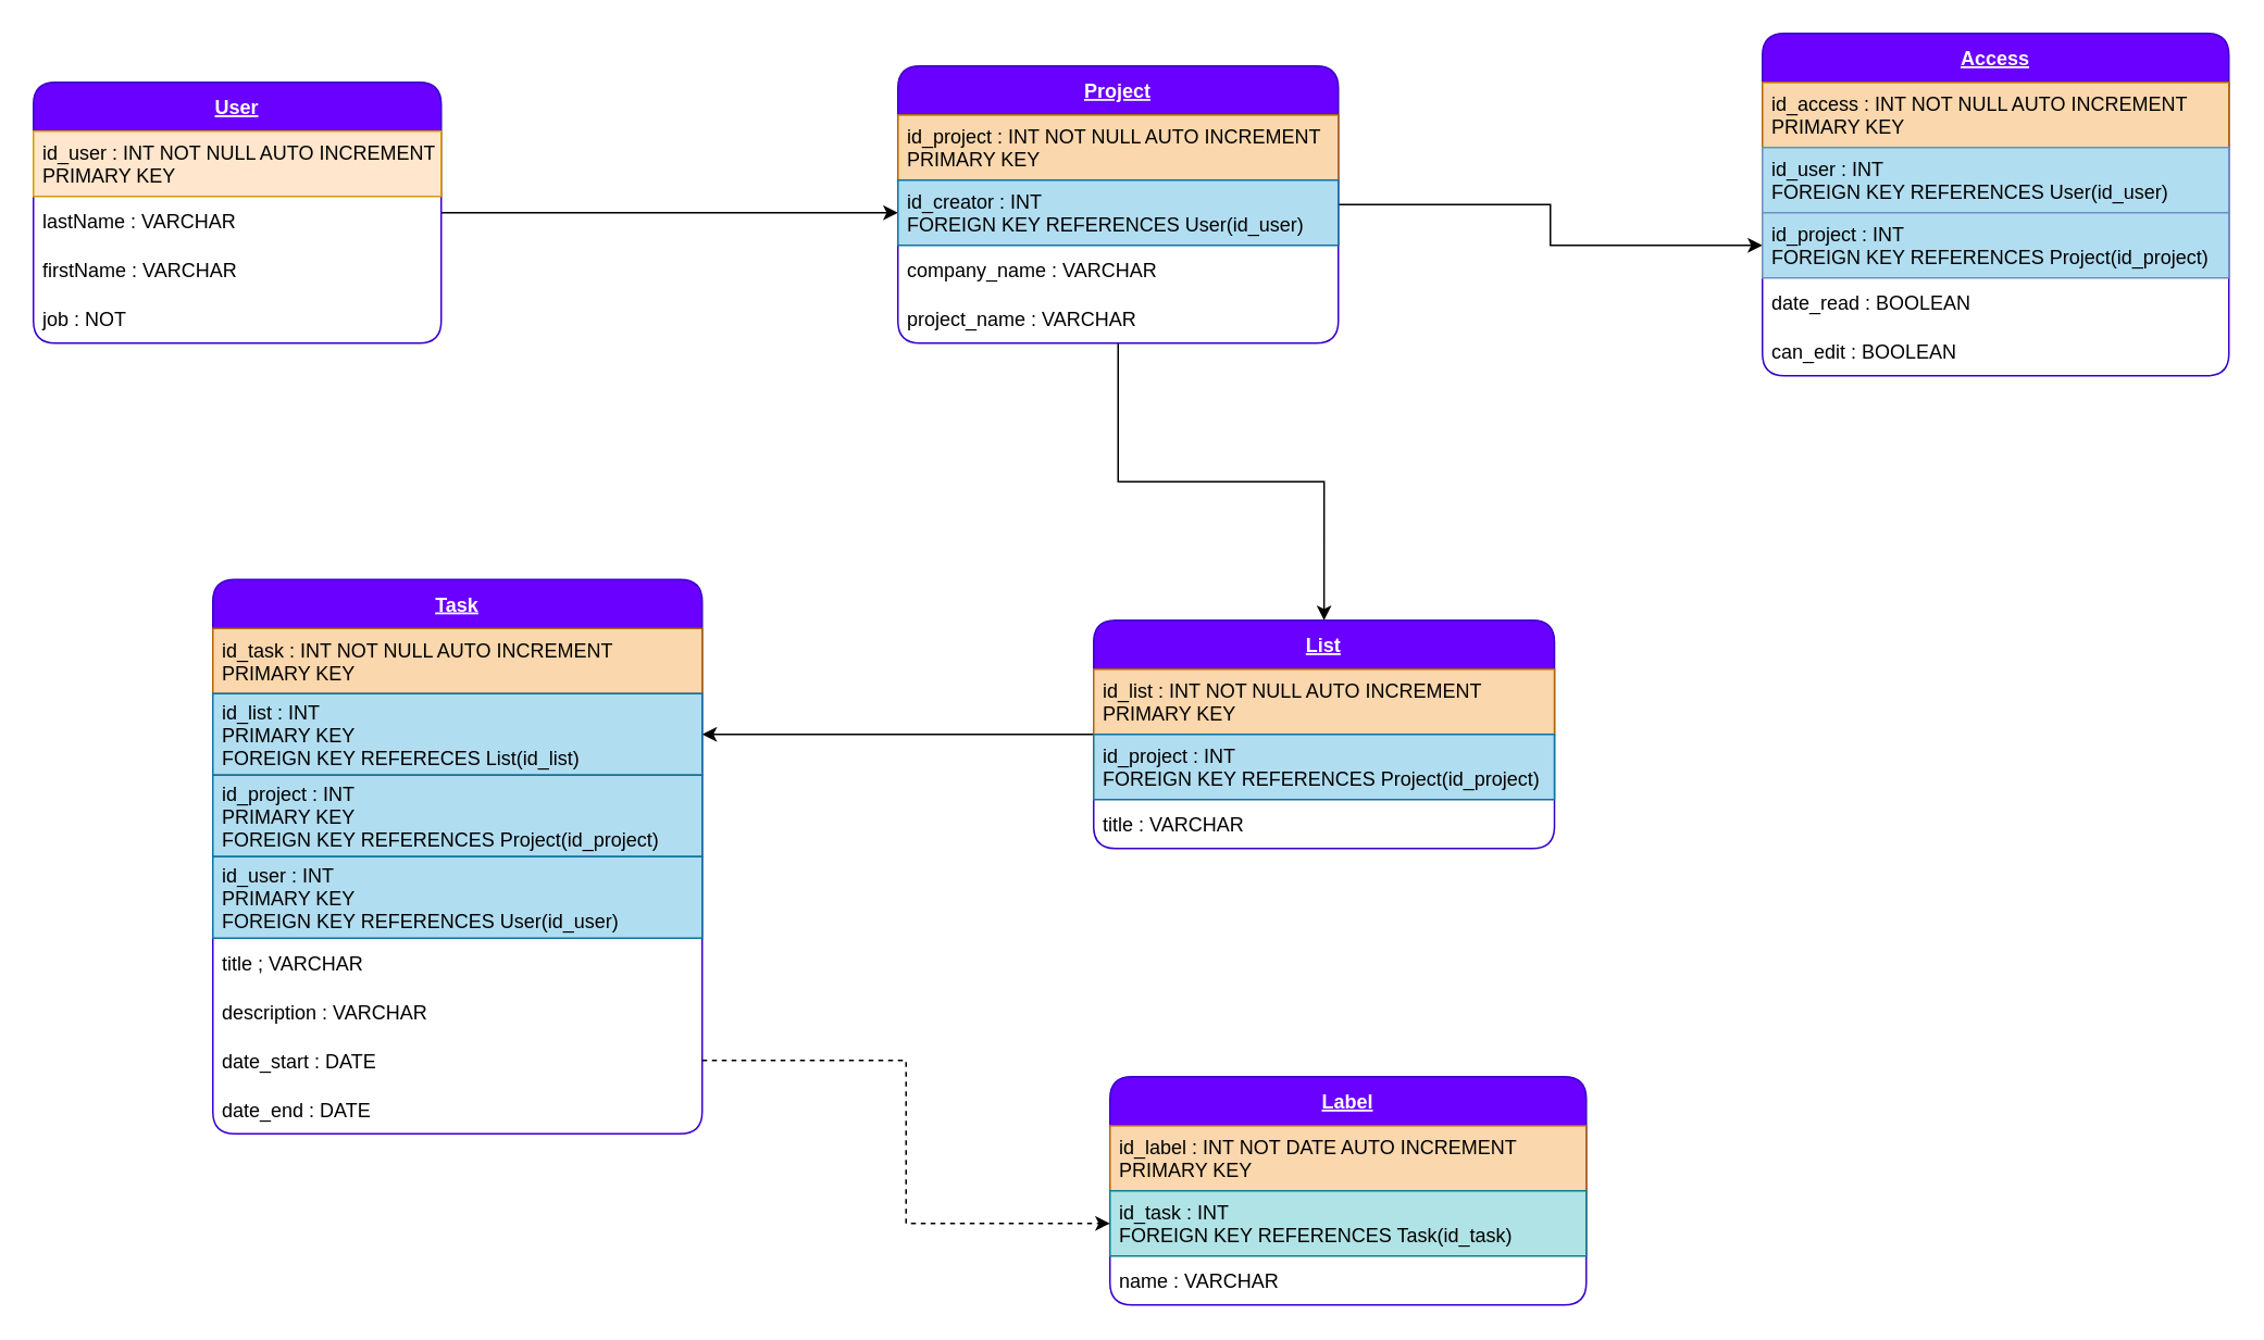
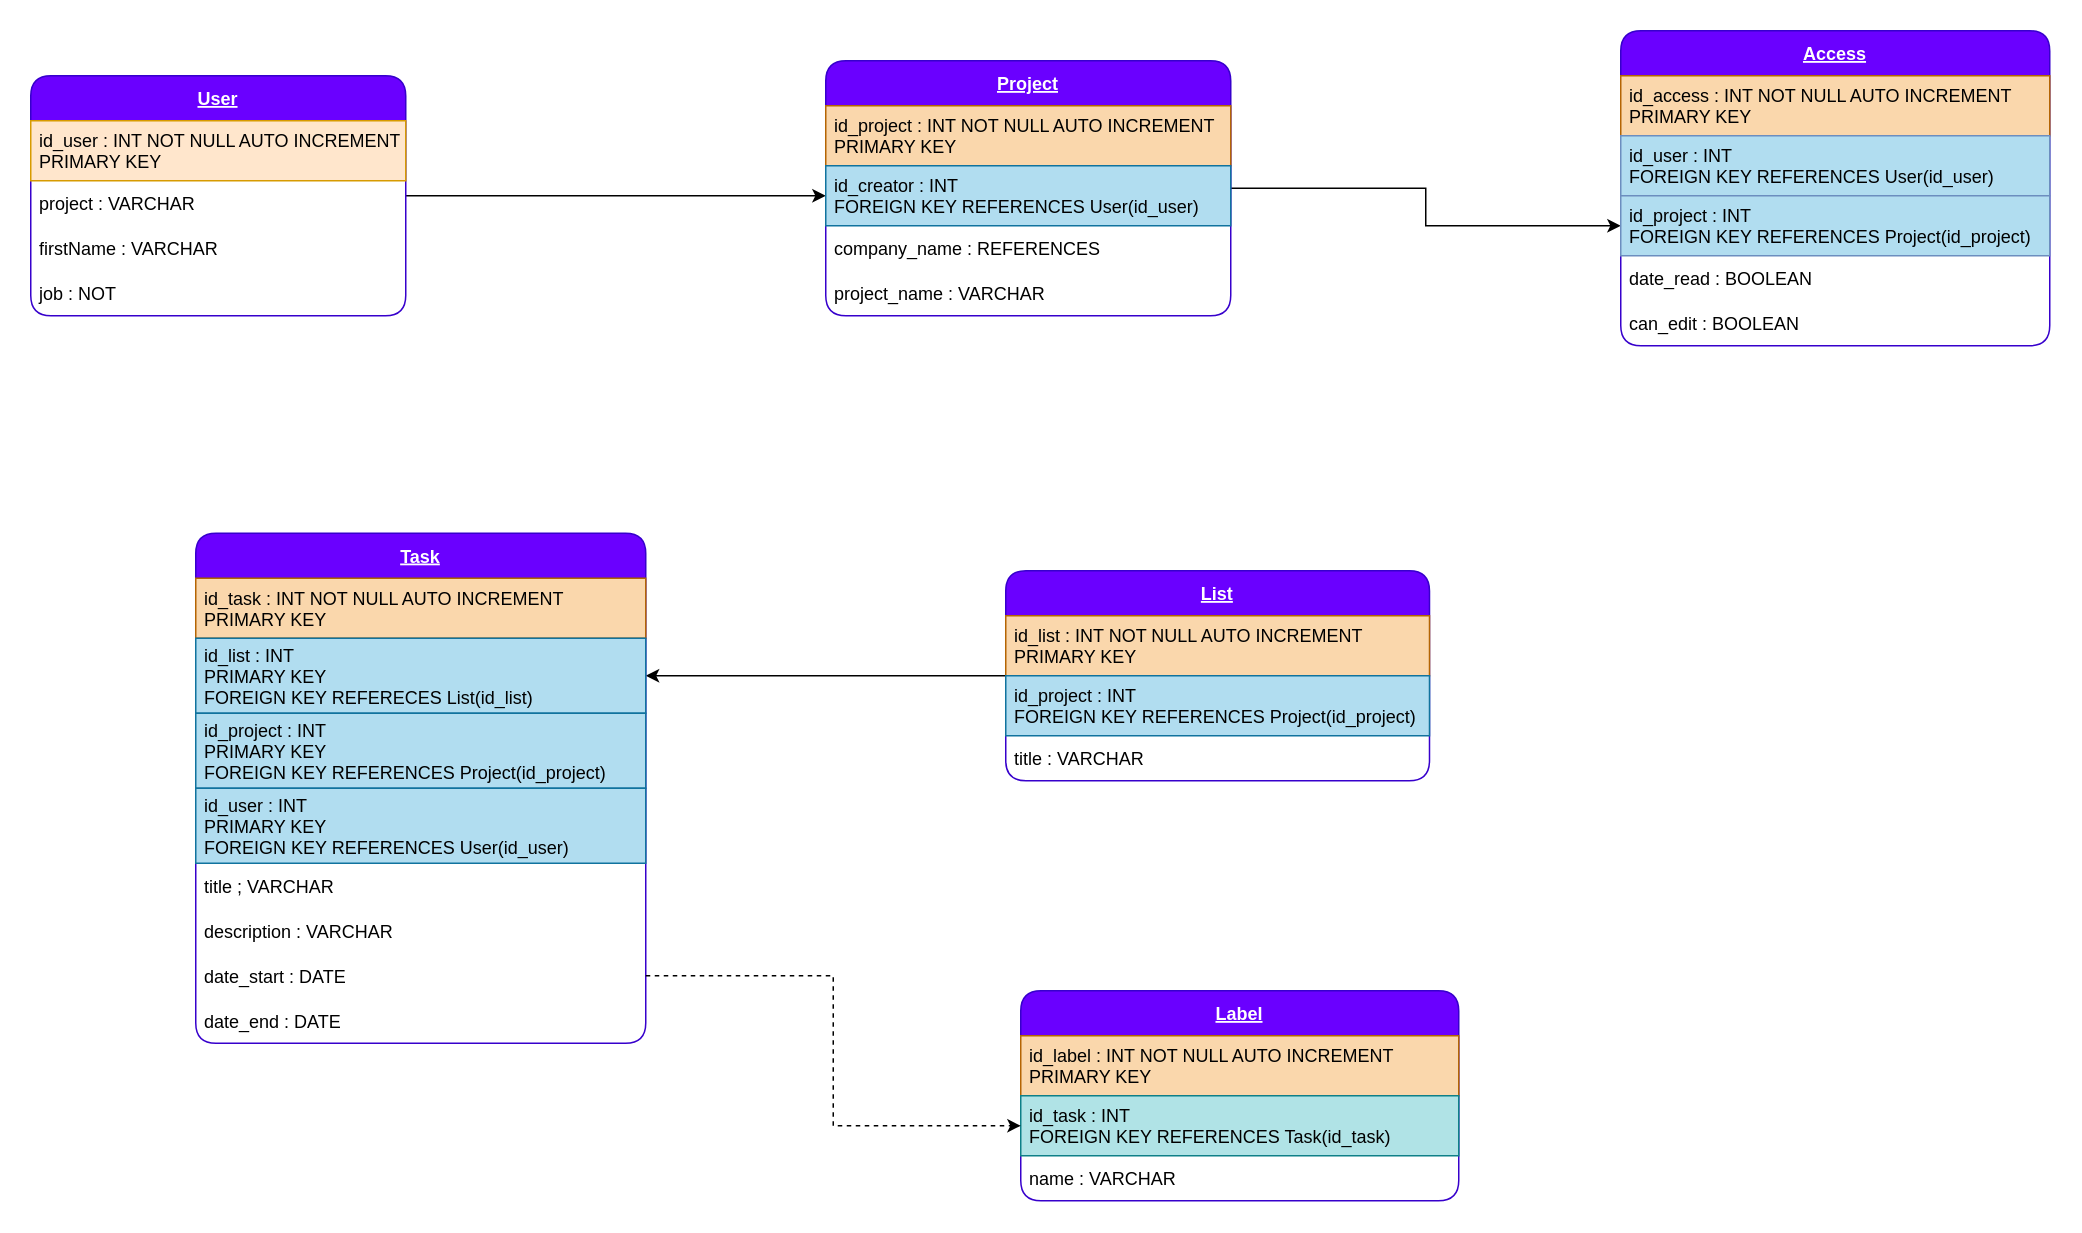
  <mxCell id="0" />
  <mxCell id="1" parent="0" />
  <mxCell id="2" style="edgeStyle=orthogonalEdgeStyle;rounded=0;orthogonalLoop=1;jettySize=auto;html=1;entryX=0;entryY=0.5;entryDx=0;entryDy=0;" parent="1" source="3" target="12" edge="1"><mxGeometry relative="1" as="geometry" /></mxCell>
  <mxCell id="3" value="User" style="swimlane;fontStyle=5;childLayout=stackLayout;horizontal=1;startSize=30;horizontalStack=0;resizeParent=1;resizeParentMax=0;resizeLast=0;collapsible=1;marginBottom=0;fillColor=#6a00ff;fontColor=#ffffff;strokeColor=#3700CC;rounded=1;" parent="1" vertex="1"><mxGeometry x="20" y="50" width="250" height="160" as="geometry" /></mxCell>
  <mxCell id="4" value="id_user : INT NOT NULL AUTO INCREMENT &#10;PRIMARY KEY" style="text;strokeColor=#d79b00;fillColor=#ffe6cc;align=left;verticalAlign=middle;spacingLeft=4;spacingRight=4;overflow=hidden;points=[[0,0.5],[1,0.5]];portConstraint=eastwest;rotatable=0;" parent="3" vertex="1"><mxGeometry y="30" width="250" height="40" as="geometry" /></mxCell>
- <mxCell id="5" value="lastName : VARCHAR" style="text;strokeColor=none;fillColor=none;align=left;verticalAlign=middle;spacingLeft=4;spacingRight=4;overflow=hidden;points=[[0,0.5],[1,0.5]];portConstraint=eastwest;rotatable=0;" parent="3" vertex="1"><mxGeometry y="70" width="250" height="30" as="geometry" /></mxCell>
+ <mxCell id="5" value="project : VARCHAR" style="text;strokeColor=none;fillColor=none;align=left;verticalAlign=middle;spacingLeft=4;spacingRight=4;overflow=hidden;points=[[0,0.5],[1,0.5]];portConstraint=eastwest;rotatable=0;" parent="3" vertex="1"><mxGeometry y="70" width="250" height="30" as="geometry" /></mxCell>
  <mxCell id="6" value="firstName : VARCHAR" style="text;strokeColor=none;fillColor=none;align=left;verticalAlign=middle;spacingLeft=4;spacingRight=4;overflow=hidden;points=[[0,0.5],[1,0.5]];portConstraint=eastwest;rotatable=0;" parent="3" vertex="1"><mxGeometry y="100" width="250" height="30" as="geometry" /></mxCell>
  <mxCell id="7" value="job : NOT" style="text;strokeColor=none;fillColor=none;align=left;verticalAlign=middle;spacingLeft=4;spacingRight=4;overflow=hidden;points=[[0,0.5],[1,0.5]];portConstraint=eastwest;rotatable=0;" parent="3" vertex="1"><mxGeometry y="130" width="250" height="30" as="geometry" /></mxCell>
- <mxCell id="8" style="edgeStyle=orthogonalEdgeStyle;rounded=0;orthogonalLoop=1;jettySize=auto;html=1;entryX=0.5;entryY=0;entryDx=0;entryDy=0;" parent="1" source="10" target="16" edge="1"><mxGeometry relative="1" as="geometry" /></mxCell>
  <mxCell id="9" style="edgeStyle=orthogonalEdgeStyle;rounded=0;orthogonalLoop=1;jettySize=auto;html=1;entryX=0;entryY=0.5;entryDx=0;entryDy=0;" parent="1" source="10" target="36" edge="1"><mxGeometry relative="1" as="geometry" /></mxCell>
  <mxCell id="10" value="Project" style="swimlane;fontStyle=5;childLayout=stackLayout;horizontal=1;startSize=30;horizontalStack=0;resizeParent=1;resizeParentMax=0;resizeLast=0;collapsible=1;marginBottom=0;fillColor=#6a00ff;fontColor=#ffffff;strokeColor=#3700CC;rounded=1;" parent="1" vertex="1"><mxGeometry x="550" y="40" width="270" height="170" as="geometry" /></mxCell>
  <mxCell id="11" value="id_project : INT NOT NULL AUTO INCREMENT &#10;PRIMARY KEY" style="text;strokeColor=#b46504;fillColor=#fad7ac;align=left;verticalAlign=middle;spacingLeft=4;spacingRight=4;overflow=hidden;points=[[0,0.5],[1,0.5]];portConstraint=eastwest;rotatable=0;" parent="10" vertex="1"><mxGeometry y="30" width="270" height="40" as="geometry" /></mxCell>
  <mxCell id="12" value="id_creator : INT &#10;FOREIGN KEY REFERENCES User(id_user)" style="text;align=left;verticalAlign=middle;spacingLeft=4;spacingRight=4;overflow=hidden;points=[[0,0.5],[1,0.5]];portConstraint=eastwest;rotatable=0;fillColor=#b1ddf0;strokeColor=#10739e;" parent="10" vertex="1"><mxGeometry y="70" width="270" height="40" as="geometry" /></mxCell>
- <mxCell id="13" value="company_name : VARCHAR" style="text;align=left;verticalAlign=middle;spacingLeft=4;spacingRight=4;overflow=hidden;points=[[0,0.5],[1,0.5]];portConstraint=eastwest;rotatable=0;" parent="10" vertex="1"><mxGeometry y="110" width="270" height="30" as="geometry" /></mxCell>
+ <mxCell id="13" value="company_name : REFERENCES" style="text;align=left;verticalAlign=middle;spacingLeft=4;spacingRight=4;overflow=hidden;points=[[0,0.5],[1,0.5]];portConstraint=eastwest;rotatable=0;" parent="10" vertex="1"><mxGeometry y="110" width="270" height="30" as="geometry" /></mxCell>
  <mxCell id="14" value="project_name : VARCHAR" style="text;align=left;verticalAlign=middle;spacingLeft=4;spacingRight=4;overflow=hidden;points=[[0,0.5],[1,0.5]];portConstraint=eastwest;rotatable=0;" parent="10" vertex="1"><mxGeometry y="140" width="270" height="30" as="geometry" /></mxCell>
  <mxCell id="15" style="edgeStyle=orthogonalEdgeStyle;rounded=0;orthogonalLoop=1;jettySize=auto;html=1;" parent="1" source="16" target="22" edge="1"><mxGeometry relative="1" as="geometry" /></mxCell>
  <mxCell id="16" value="List" style="swimlane;fontStyle=5;childLayout=stackLayout;horizontal=1;startSize=30;horizontalStack=0;resizeParent=1;resizeParentMax=0;resizeLast=0;collapsible=1;marginBottom=0;fillColor=#6a00ff;fontColor=#ffffff;strokeColor=#3700CC;rounded=1;" parent="1" vertex="1"><mxGeometry x="670" y="380" width="282.5" height="140" as="geometry" /></mxCell>
  <mxCell id="17" value="id_list : INT NOT NULL AUTO INCREMENT&#10; PRIMARY KEY" style="text;strokeColor=#b46504;fillColor=#fad7ac;align=left;verticalAlign=middle;spacingLeft=4;spacingRight=4;overflow=hidden;points=[[0,0.5],[1,0.5]];portConstraint=eastwest;rotatable=0;" parent="16" vertex="1"><mxGeometry y="30" width="282.5" height="40" as="geometry" /></mxCell>
  <mxCell id="18" value="id_project : INT&#10;FOREIGN KEY REFERENCES Project(id_project)" style="text;align=left;verticalAlign=middle;spacingLeft=4;spacingRight=4;overflow=hidden;points=[[0,0.5],[1,0.5]];portConstraint=eastwest;rotatable=0;fillColor=#b1ddf0;strokeColor=#10739e;" parent="16" vertex="1"><mxGeometry y="70" width="282.5" height="40" as="geometry" /></mxCell>
  <mxCell id="19" value="title : VARCHAR" style="text;align=left;verticalAlign=middle;spacingLeft=4;spacingRight=4;overflow=hidden;points=[[0,0.5],[1,0.5]];portConstraint=eastwest;rotatable=0;" parent="16" vertex="1"><mxGeometry y="110" width="282.5" height="30" as="geometry" /></mxCell>
  <mxCell id="20" value="Task" style="swimlane;fontStyle=5;childLayout=stackLayout;horizontal=1;startSize=30;horizontalStack=0;resizeParent=1;resizeParentMax=0;resizeLast=0;collapsible=1;marginBottom=0;fillColor=#6a00ff;fontColor=#ffffff;strokeColor=#3700CC;rounded=1;" parent="1" vertex="1"><mxGeometry x="130" y="355" width="300" height="340" as="geometry" /></mxCell>
  <mxCell id="21" value="id_task : INT NOT NULL AUTO INCREMENT&#10;PRIMARY KEY" style="text;align=left;verticalAlign=middle;spacingLeft=4;spacingRight=4;overflow=hidden;points=[[0,0.5],[1,0.5]];portConstraint=eastwest;rotatable=0;fillColor=#fad7ac;strokeColor=#b46504;" parent="20" vertex="1"><mxGeometry y="30" width="300" height="40" as="geometry" /></mxCell>
  <mxCell id="22" value="id_list : INT&#10;PRIMARY KEY&#10;FOREIGN KEY REFERECES List(id_list)" style="text;strokeColor=#10739e;fillColor=#b1ddf0;align=left;verticalAlign=middle;spacingLeft=4;spacingRight=4;overflow=hidden;points=[[0,0.5],[1,0.5]];portConstraint=eastwest;rotatable=0;" parent="20" vertex="1"><mxGeometry y="70" width="300" height="50" as="geometry" /></mxCell>
  <mxCell id="23" value="id_project : INT&#10;PRIMARY KEY&#10;FOREIGN KEY REFERENCES Project(id_project)" style="text;align=left;verticalAlign=middle;spacingLeft=4;spacingRight=4;overflow=hidden;points=[[0,0.5],[1,0.5]];portConstraint=eastwest;rotatable=0;fillColor=#b1ddf0;strokeColor=#10739e;" parent="20" vertex="1"><mxGeometry y="120" width="300" height="50" as="geometry" /></mxCell>
  <mxCell id="24" value="id_user : INT&#10;PRIMARY KEY&#10;FOREIGN KEY REFERENCES User(id_user)" style="text;align=left;verticalAlign=middle;spacingLeft=4;spacingRight=4;overflow=hidden;points=[[0,0.5],[1,0.5]];portConstraint=eastwest;rotatable=0;fillColor=#b1ddf0;strokeColor=#10739e;" parent="20" vertex="1"><mxGeometry y="170" width="300" height="50" as="geometry" /></mxCell>
  <mxCell id="25" value="title ; VARCHAR" style="text;align=left;verticalAlign=middle;spacingLeft=4;spacingRight=4;overflow=hidden;points=[[0,0.5],[1,0.5]];portConstraint=eastwest;rotatable=0;" parent="20" vertex="1"><mxGeometry y="220" width="300" height="30" as="geometry" /></mxCell>
  <mxCell id="26" value="description : VARCHAR" style="text;align=left;verticalAlign=middle;spacingLeft=4;spacingRight=4;overflow=hidden;points=[[0,0.5],[1,0.5]];portConstraint=eastwest;rotatable=0;" parent="20" vertex="1"><mxGeometry y="250" width="300" height="30" as="geometry" /></mxCell>
  <mxCell id="27" value="date_start : DATE" style="text;align=left;verticalAlign=middle;spacingLeft=4;spacingRight=4;overflow=hidden;points=[[0,0.5],[1,0.5]];portConstraint=eastwest;rotatable=0;" parent="20" vertex="1"><mxGeometry y="280" width="300" height="30" as="geometry" /></mxCell>
  <mxCell id="28" value="date_end : DATE" style="text;align=left;verticalAlign=middle;spacingLeft=4;spacingRight=4;overflow=hidden;points=[[0,0.5],[1,0.5]];portConstraint=eastwest;rotatable=0;" parent="20" vertex="1"><mxGeometry y="310" width="300" height="30" as="geometry" /></mxCell>
  <mxCell id="29" value="Label" style="swimlane;fontStyle=5;childLayout=stackLayout;horizontal=1;startSize=30;horizontalStack=0;resizeParent=1;resizeParentMax=0;resizeLast=0;collapsible=1;marginBottom=0;fillColor=#6a00ff;fontColor=#ffffff;strokeColor=#3700CC;rounded=1;align=center;" parent="1" vertex="1"><mxGeometry x="680" y="660" width="292" height="140" as="geometry" /></mxCell>
- <mxCell id="30" value="id_label : INT NOT DATE AUTO INCREMENT &#10;PRIMARY KEY" style="text;align=left;verticalAlign=middle;spacingLeft=4;spacingRight=4;overflow=hidden;points=[[0,0.5],[1,0.5]];portConstraint=eastwest;rotatable=0;fillColor=#fad7ac;strokeColor=#b46504;" parent="29" vertex="1"><mxGeometry y="30" width="292" height="40" as="geometry" /></mxCell>
+ <mxCell id="30" value="id_label : INT NOT NULL AUTO INCREMENT &#10;PRIMARY KEY" style="text;align=left;verticalAlign=middle;spacingLeft=4;spacingRight=4;overflow=hidden;points=[[0,0.5],[1,0.5]];portConstraint=eastwest;rotatable=0;fillColor=#fad7ac;strokeColor=#b46504;" parent="29" vertex="1"><mxGeometry y="30" width="292" height="40" as="geometry" /></mxCell>
  <mxCell id="31" value="id_task : INT&#10;FOREIGN KEY REFERENCES Task(id_task)&#10;" style="text;strokeColor=#0e8088;fillColor=#b0e3e6;align=left;verticalAlign=top;spacingLeft=4;spacingRight=4;overflow=hidden;points=[[0,0.5],[1,0.5]];portConstraint=eastwest;rotatable=0;" parent="29" vertex="1"><mxGeometry y="70" width="292" height="40" as="geometry" /></mxCell>
  <mxCell id="32" value="name : VARCHAR" style="text;align=left;verticalAlign=middle;spacingLeft=4;spacingRight=4;overflow=hidden;points=[[0,0.5],[1,0.5]];portConstraint=eastwest;rotatable=0;" parent="29" vertex="1"><mxGeometry y="110" width="292" height="30" as="geometry" /></mxCell>
  <mxCell id="33" value="Access" style="swimlane;fontStyle=5;childLayout=stackLayout;horizontal=1;startSize=30;horizontalStack=0;resizeParent=1;resizeParentMax=0;resizeLast=0;collapsible=1;marginBottom=0;fillColor=#6a00ff;fontColor=#ffffff;strokeColor=#3700CC;rounded=1;" parent="1" vertex="1"><mxGeometry x="1080" y="20" width="286" height="210" as="geometry" /></mxCell>
  <mxCell id="34" value="id_access : INT NOT NULL AUTO INCREMENT&#10;PRIMARY KEY" style="text;strokeColor=#b46504;fillColor=#fad7ac;align=left;verticalAlign=middle;spacingLeft=4;spacingRight=4;overflow=hidden;points=[[0,0.5],[1,0.5]];portConstraint=eastwest;rotatable=0;" vertex="1" parent="33"><mxGeometry y="30" width="286" height="40" as="geometry" /></mxCell>
  <mxCell id="35" value="id_user : INT&#10;    FOREIGN KEY REFERENCES User(id_user)" style="text;strokeColor=#6c8ebf;fillColor=#B1DDF0;align=left;verticalAlign=middle;spacingLeft=4;spacingRight=4;overflow=hidden;points=[[0,0.5],[1,0.5]];portConstraint=eastwest;rotatable=0;" parent="33" vertex="1"><mxGeometry y="70" width="286" height="40" as="geometry" /></mxCell>
  <mxCell id="36" value="id_project : INT&#10;    FOREIGN KEY REFERENCES Project(id_project)" style="text;strokeColor=#6c8ebf;fillColor=#B1DDF0;align=left;verticalAlign=middle;spacingLeft=4;spacingRight=4;overflow=hidden;points=[[0,0.5],[1,0.5]];portConstraint=eastwest;rotatable=0;" parent="33" vertex="1"><mxGeometry y="110" width="286" height="40" as="geometry" /></mxCell>
  <mxCell id="37" value="date_read : BOOLEAN" style="text;strokeColor=none;fillColor=none;align=left;verticalAlign=middle;spacingLeft=4;spacingRight=4;overflow=hidden;points=[[0,0.5],[1,0.5]];portConstraint=eastwest;rotatable=0;" parent="33" vertex="1"><mxGeometry y="150" width="286" height="30" as="geometry" /></mxCell>
  <mxCell id="38" value="can_edit : BOOLEAN" style="text;strokeColor=none;fillColor=none;align=left;verticalAlign=middle;spacingLeft=4;spacingRight=4;overflow=hidden;points=[[0,0.5],[1,0.5]];portConstraint=eastwest;rotatable=0;" parent="33" vertex="1"><mxGeometry y="180" width="286" height="30" as="geometry" /></mxCell>
  <mxCell id="39" style="edgeStyle=orthogonalEdgeStyle;rounded=0;orthogonalLoop=1;jettySize=auto;html=1;entryX=0;entryY=0.5;entryDx=0;entryDy=0;dashed=1;" parent="1" source="27" target="31" edge="1"><mxGeometry relative="1" as="geometry" /></mxCell>
